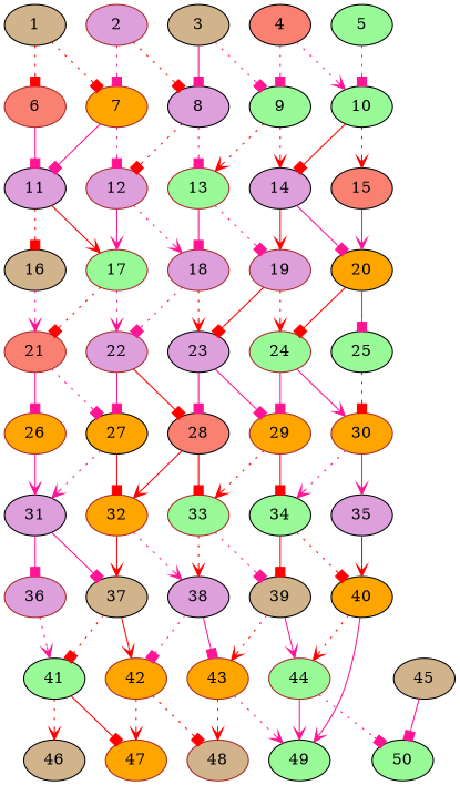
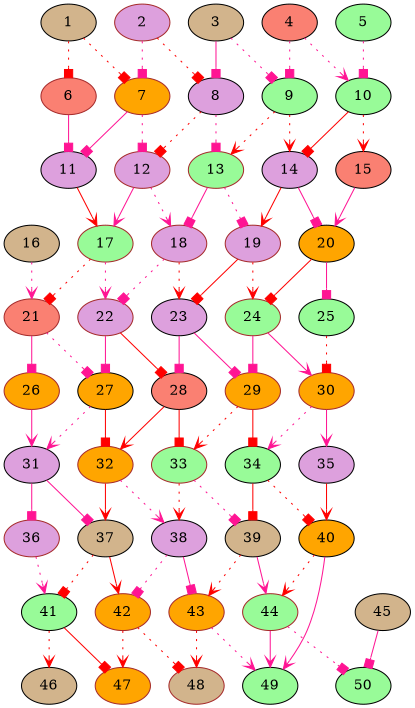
  digraph {
    node [color=black fillcolor=plum style=filled]
    edge [arrowhead=box color=deeppink style=dotted]
    1 [fillcolor=tan]
    6 [color=brown fillcolor=salmon]
    7 [color=brown fillcolor=orange]
    11
    12 [color=brown]
    16 [fillcolor=tan]
    17 [color=brown fillcolor=palegreen]
    18 [color=brown]
    2 [color=brown]
    8
    13 [color=brown fillcolor=palegreen]
    19 [color=brown]
    3 [fillcolor=tan]
    9 [fillcolor=palegreen]
    14
    20 [fillcolor=orange]
    4 [fillcolor=salmon]
    10 [fillcolor=palegreen]
    15 [fillcolor=salmon]
    5 [fillcolor=palegreen]
    21 [color=brown fillcolor=salmon]
    22 [color=brown]
    23
    24 [color=brown fillcolor=palegreen]
    25 [fillcolor=palegreen]
    26 [color=brown fillcolor=orange]
    27 [fillcolor=orange]
    28 [fillcolor=salmon]
    29 [color=brown fillcolor=orange]
    30 [color=brown fillcolor=orange]
    31
    32 [color=brown fillcolor=orange]
    33 [color=brown fillcolor=palegreen]
    34 [fillcolor=palegreen]
    35
    36 [color=brown]
    37 [fillcolor=tan]
    38
    39 [fillcolor=tan]
    40 [fillcolor=orange]
    41 [fillcolor=palegreen]
    42 [color=brown fillcolor=orange]
    43 [color=brown fillcolor=orange]
    44 [color=brown fillcolor=palegreen]
    49 [fillcolor=palegreen]
    46 [fillcolor=tan]
    47 [color=brown fillcolor=orange]
    48 [color=brown fillcolor=tan]
    50 [fillcolor=palegreen]
    45 [fillcolor=tan]
    1 -> 6 [color=red]
    1 -> 7 [color=red]
    6 -> 11 [style=solid]
    7 -> 11 [style=solid]
    7 -> 12
-   11 -> 16 [color=red]
    11 -> 17 [arrowhead=vee color=red style=solid]
    12 -> 17 [arrowhead=vee style=solid]
    12 -> 18 [arrowhead=vee]
    16 -> 21 [arrowhead=vee]
    17 -> 21 [color=red]
    17 -> 22 [arrowhead=vee]
    18 -> 22
    18 -> 23 [arrowhead=vee color=red]
    2 -> 7
    2 -> 8 [color=red]
    8 -> 12 [color=red]
    8 -> 13
    13 -> 18 [style=solid]
    13 -> 19
    19 -> 23 [color=red style=solid]
    19 -> 24 [arrowhead=vee color=red]
    3 -> 8 [style=solid]
    3 -> 9
    9 -> 13 [arrowhead=vee color=red]
    9 -> 14 [arrowhead=vee color=red]
    14 -> 19 [arrowhead=vee color=red style=solid]
    14 -> 20 [style=solid]
    20 -> 24 [color=red style=solid]
    20 -> 25 [style=solid]
    4 -> 9
    4 -> 10 [arrowhead=vee]
    10 -> 14 [color=red style=solid]
    10 -> 15 [arrowhead=vee color=red]
    15 -> 20 [arrowhead=vee style=solid]
    5 -> 10
    21 -> 26 [style=solid]
    21 -> 27
    22 -> 27 [style=solid]
    22 -> 28 [color=red style=solid]
    23 -> 28 [style=solid]
    23 -> 29 [style=solid]
    24 -> 29 [style=solid]
    24 -> 30 [arrowhead=vee style=solid]
    25 -> 30 [color=red]
    26 -> 31 [arrowhead=vee style=solid]
    27 -> 31 [arrowhead=vee]
    27 -> 32 [color=red style=solid]
    28 -> 32 [arrowhead=vee color=red style=solid]
    28 -> 33 [color=red style=solid]
    29 -> 33 [arrowhead=vee color=red]
    29 -> 34 [color=red style=solid]
    30 -> 34 [arrowhead=vee]
    30 -> 35 [arrowhead=vee style=solid]
    31 -> 36 [style=solid]
    31 -> 37 [style=solid]
    32 -> 37 [arrowhead=vee color=red style=solid]
    32 -> 38 [arrowhead=vee]
    33 -> 38 [arrowhead=vee color=red]
    33 -> 39
    34 -> 39 [color=red style=solid]
    34 -> 40 [color=red]
    35 -> 40 [arrowhead=vee color=red style=solid]
    36 -> 41 [arrowhead=vee]
    37 -> 41 [color=red]
    37 -> 42 [arrowhead=vee color=red style=solid]
    38 -> 42
    38 -> 43 [style=solid]
    39 -> 43 [arrowhead=vee color=red]
    39 -> 44 [arrowhead=vee style=solid]
    40 -> 44 [arrowhead=vee color=red]
    40 -> 49 [arrowhead=vee style=solid]
    41 -> 46 [arrowhead=vee color=red]
    41 -> 47 [color=red style=solid]
    42 -> 47 [arrowhead=vee color=red]
    42 -> 48 [color=red]
    43 -> 49 [arrowhead=vee]
    43 -> 48 [arrowhead=vee color=red]
    44 -> 49 [arrowhead=vee style=solid]
    44 -> 50
    45 -> 50 [style=solid]
  }
